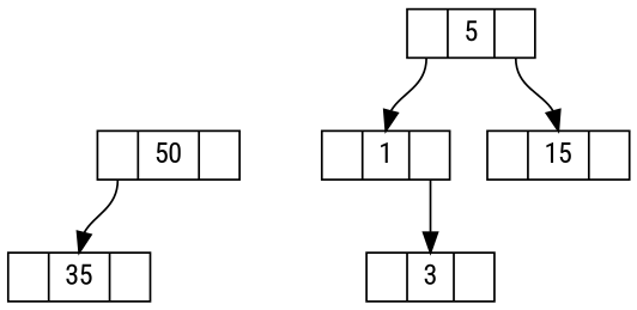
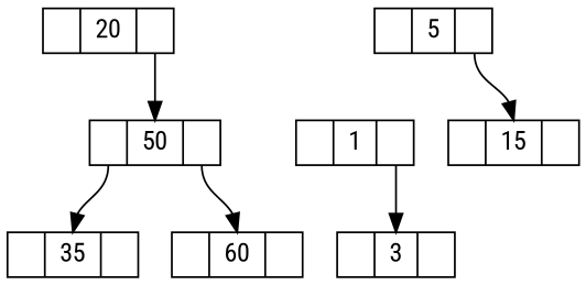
  digraph {
    fontname="Roboto Condensed"
    node [fontname="Roboto Condensed" shape=record]
    edge [fontname="Roboto Condensed" headport=m tailport=r]
+   n1 [height=0.1 label="<l> | <m> 20 | <r>"]
    n2 [height=0.1 label="<l> | <m> 50 | <r>"]
    n3 [height=0.1 label="<l> | <m> 5 | <r>"]
    n4 [height=0.1 label="<l> | <m> 1 | <r>"]
    n5 [height=0.1 label="<l> | <m> 15 | <r>"]
    n6 [height=0.1 label="<l> | <m> 35 | <r>"]
+   n7 [height=0.1 label="<l> | <m> 60 | <r>"]
    n8 [height=0.1 label="<l> | <m> 3 | <r>"]
+   n1 -> n2
    n2 -> n6 [tailport=l]
-   n3 -> n4 [tailport=l]
+   n2 -> n7
    n3 -> n5
    n4 -> n8
  }
